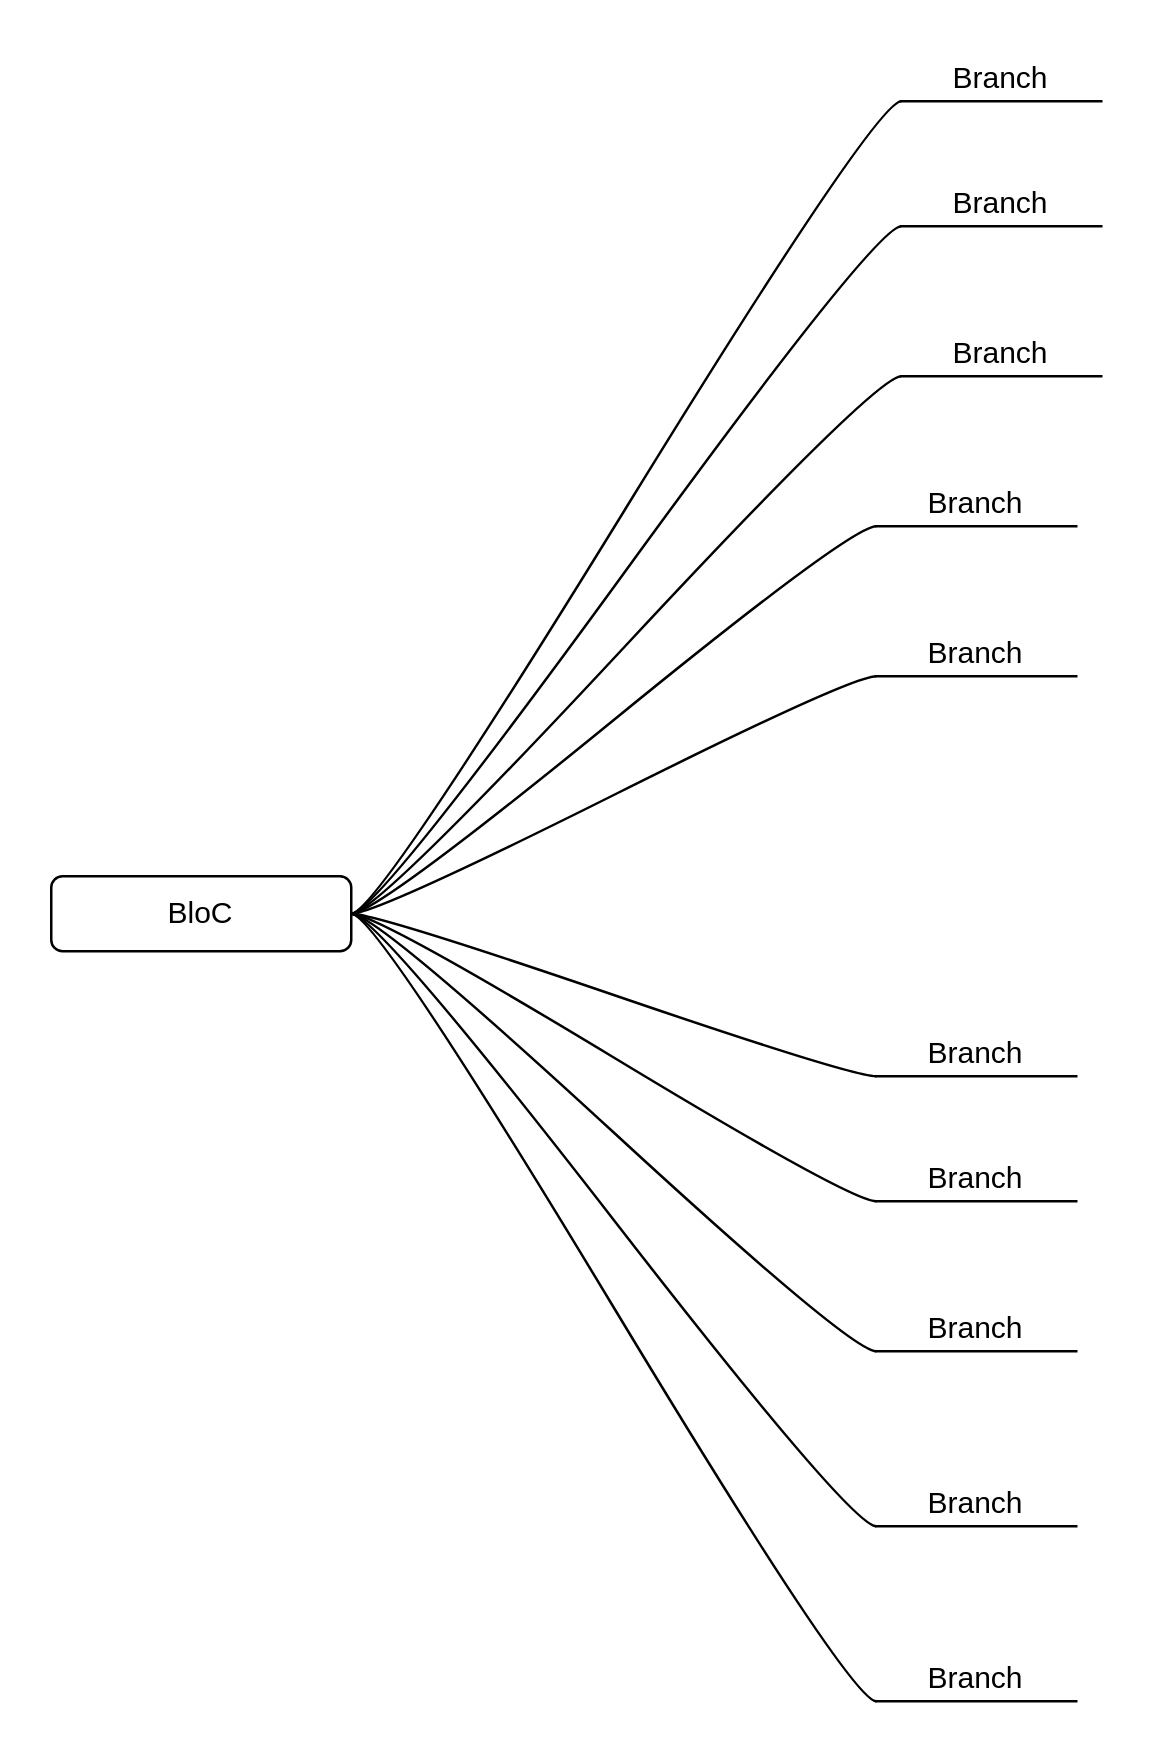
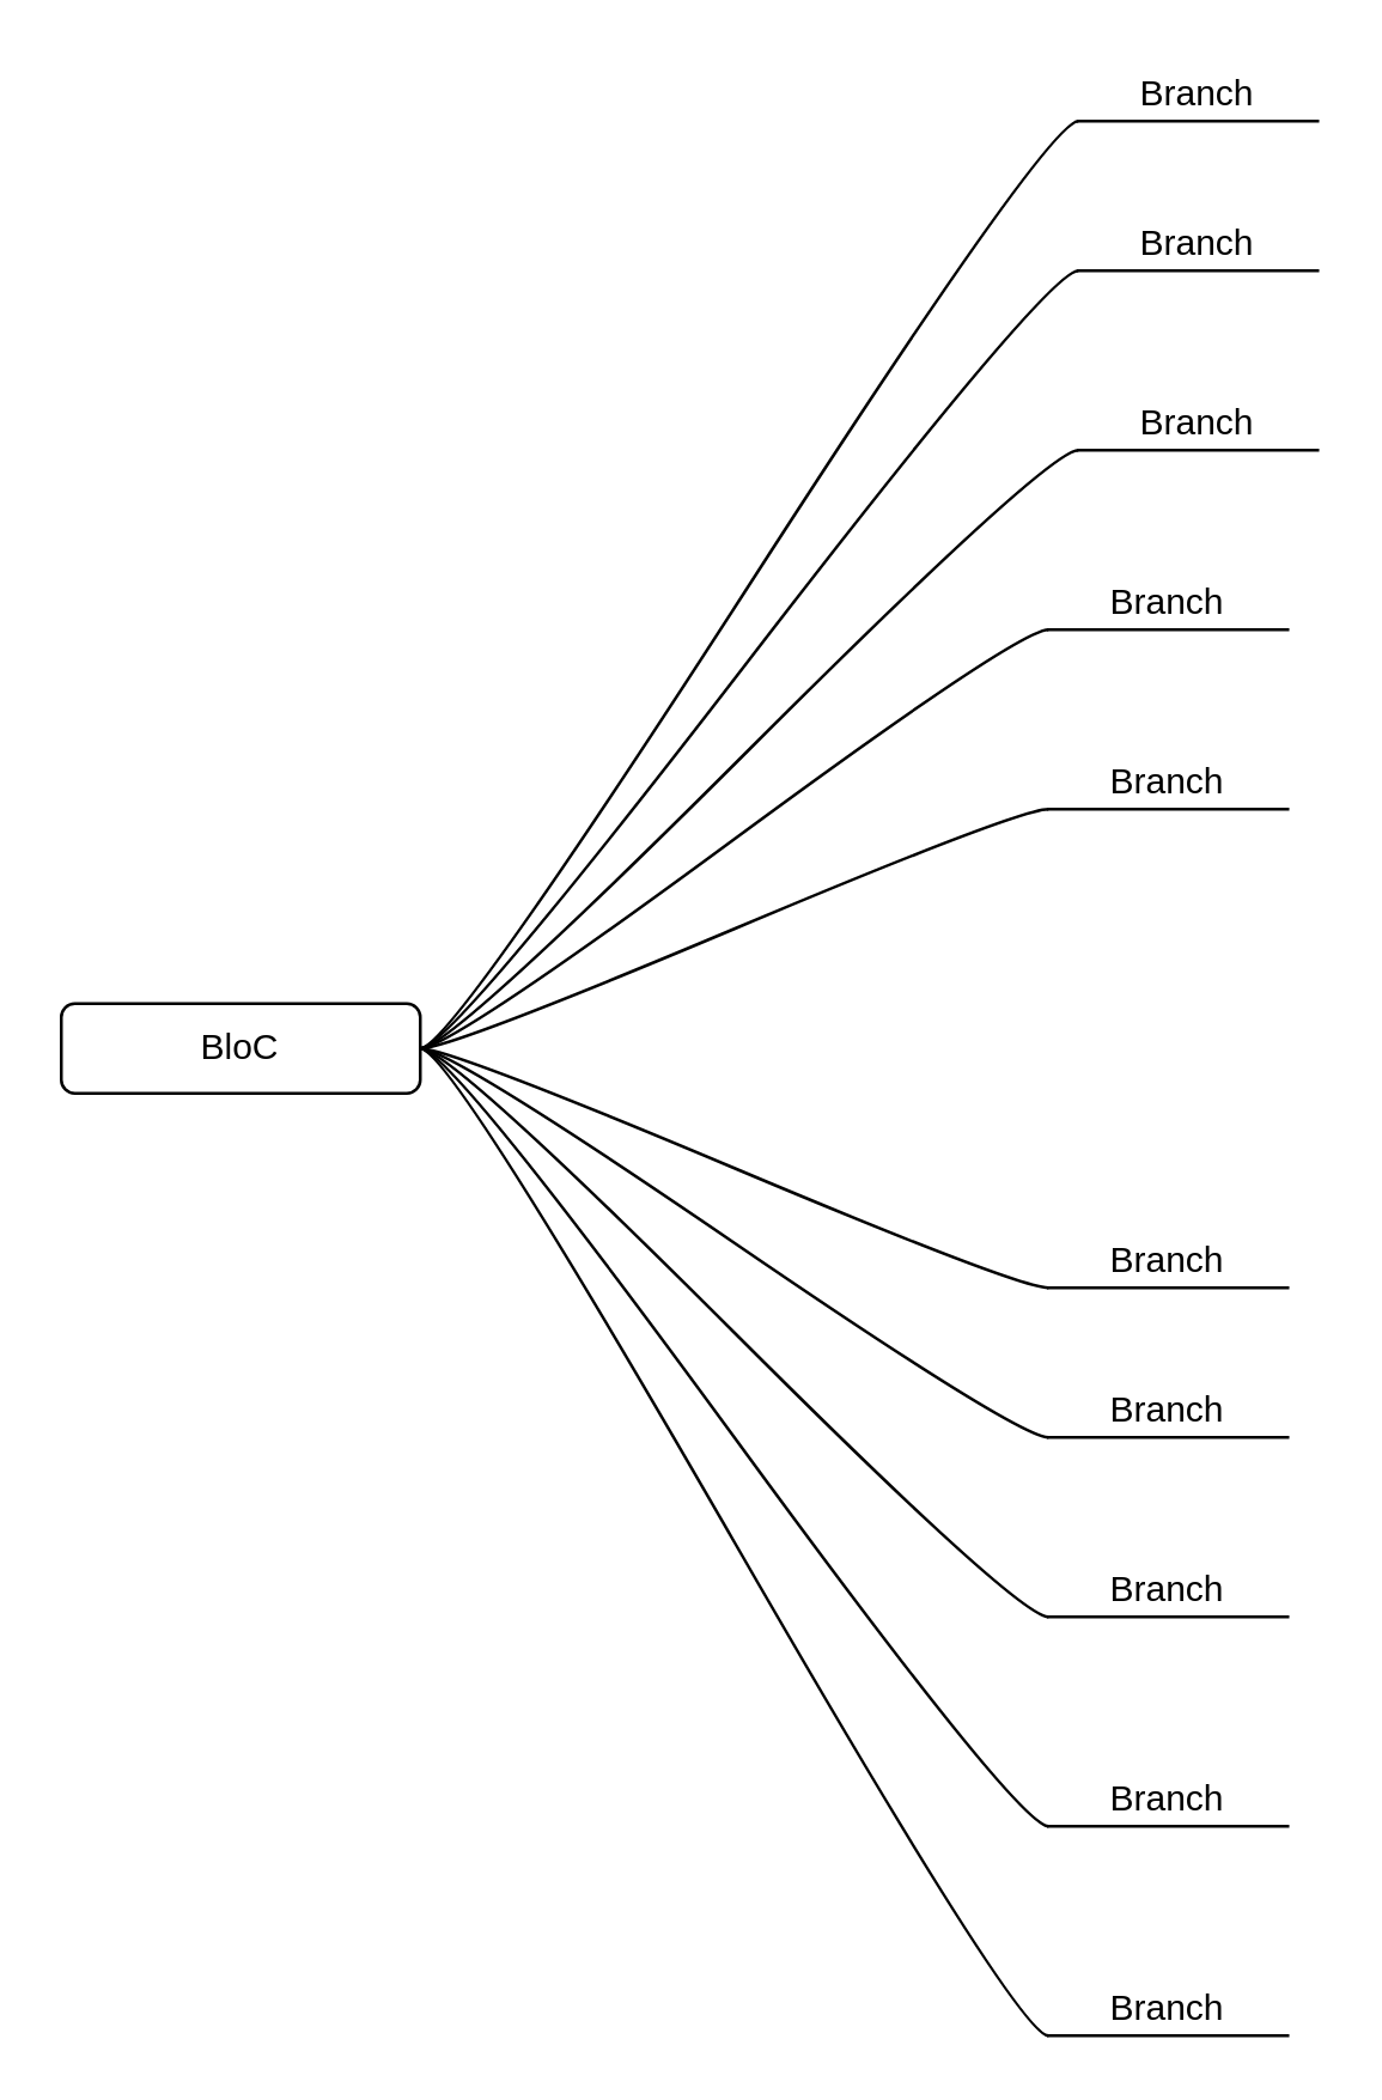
  <mxCell id="0" />
  <mxCell id="1" parent="0" />
- <mxCell id="2" value="BloC" style="rounded=1;whiteSpace=wrap;html=1;strokeWidth=1;" vertex="1" parent="1"><mxGeometry x="20" y="350" width="120" height="30" as="geometry" /></mxCell>
+ <mxCell id="2" value="BloC" style="rounded=1;whiteSpace=wrap;html=1;strokeWidth=1;" vertex="1" parent="1"><mxGeometry x="20" y="335" width="120" height="30" as="geometry" /></mxCell>
  <mxCell id="3" value="Branch" style="whiteSpace=wrap;html=1;shape=partialRectangle;top=0;left=0;bottom=1;right=0;points=[[0,1],[1,1]];strokeColor=#000000;fillColor=none;align=center;verticalAlign=bottom;routingCenterY=0.5;snapToPoint=1;container=1;recursiveResize=0;autosize=1;treeFolding=1;treeMoving=1;" vertex="1" parent="1"><mxGeometry x="360" y="20" width="80" height="20" as="geometry" /></mxCell>
  <mxCell id="4" value="" style="edgeStyle=entityRelationEdgeStyle;startArrow=none;endArrow=none;segment=10;curved=1;strokeWidth=1;exitX=1;exitY=0.5;exitDx=0;exitDy=0;" edge="1" target="3" parent="1" source="2"><mxGeometry relative="1" as="geometry"><mxPoint x="320" y="60" as="sourcePoint" /></mxGeometry></mxCell>
  <mxCell id="5" value="Branch" style="whiteSpace=wrap;html=1;shape=partialRectangle;top=0;left=0;bottom=1;right=0;points=[[0,1],[1,1]];strokeColor=#000000;fillColor=none;align=center;verticalAlign=bottom;routingCenterY=0.5;snapToPoint=1;container=1;recursiveResize=0;autosize=1;treeFolding=1;treeMoving=1;" vertex="1" parent="1"><mxGeometry x="360" y="70" width="80" height="20" as="geometry" /></mxCell>
  <mxCell id="6" value="" style="edgeStyle=entityRelationEdgeStyle;startArrow=none;endArrow=none;segment=10;curved=1;strokeWidth=1;exitX=1;exitY=0.5;exitDx=0;exitDy=0;" edge="1" target="5" parent="1" source="2"><mxGeometry relative="1" as="geometry"><mxPoint x="320" y="110" as="sourcePoint" /></mxGeometry></mxCell>
  <mxCell id="7" value="Branch" style="whiteSpace=wrap;html=1;shape=partialRectangle;top=0;left=0;bottom=1;right=0;points=[[0,1],[1,1]];strokeColor=#000000;fillColor=none;align=center;verticalAlign=bottom;routingCenterY=0.5;snapToPoint=1;container=1;recursiveResize=0;autosize=1;treeFolding=1;treeMoving=1;strokeWidth=1;" vertex="1" parent="1"><mxGeometry x="360" y="130" width="80" height="20" as="geometry" /></mxCell>
  <mxCell id="8" value="" style="edgeStyle=entityRelationEdgeStyle;startArrow=none;endArrow=none;segment=10;curved=1;strokeWidth=1;exitX=1;exitY=0.5;exitDx=0;exitDy=0;" edge="1" target="7" parent="1" source="2"><mxGeometry relative="1" as="geometry"><mxPoint x="320" y="170" as="sourcePoint" /></mxGeometry></mxCell>
  <mxCell id="9" value="Branch" style="whiteSpace=wrap;html=1;shape=partialRectangle;top=0;left=0;bottom=1;right=0;points=[[0,1],[1,1]];strokeColor=#000000;fillColor=none;align=center;verticalAlign=bottom;routingCenterY=0.5;snapToPoint=1;container=1;recursiveResize=0;autosize=1;treeFolding=1;treeMoving=1;" vertex="1" parent="1"><mxGeometry x="350" y="190" width="80" height="20" as="geometry" /></mxCell>
  <mxCell id="10" value="" style="edgeStyle=entityRelationEdgeStyle;startArrow=none;endArrow=none;segment=10;curved=1;strokeWidth=1;exitX=1;exitY=0.5;exitDx=0;exitDy=0;" edge="1" target="9" parent="1" source="2"><mxGeometry relative="1" as="geometry"><mxPoint x="310" y="230" as="sourcePoint" /></mxGeometry></mxCell>
  <mxCell id="11" value="Branch" style="whiteSpace=wrap;html=1;shape=partialRectangle;top=0;left=0;bottom=1;right=0;points=[[0,1],[1,1]];strokeColor=#000000;fillColor=none;align=center;verticalAlign=bottom;routingCenterY=0.5;snapToPoint=1;container=1;recursiveResize=0;autosize=1;treeFolding=1;treeMoving=1;" vertex="1" parent="1"><mxGeometry x="350" y="250" width="80" height="20" as="geometry" /></mxCell>
  <mxCell id="12" value="" style="edgeStyle=entityRelationEdgeStyle;startArrow=none;endArrow=none;segment=10;curved=1;strokeWidth=1;exitX=1;exitY=0.5;exitDx=0;exitDy=0;" edge="1" target="11" parent="1" source="2"><mxGeometry relative="1" as="geometry"><mxPoint x="310" y="290" as="sourcePoint" /></mxGeometry></mxCell>
  <mxCell id="13" value="Branch" style="whiteSpace=wrap;html=1;shape=partialRectangle;top=0;left=0;bottom=1;right=0;points=[[0,1],[1,1]];strokeColor=#000000;fillColor=none;align=center;verticalAlign=bottom;routingCenterY=0.5;snapToPoint=1;container=1;recursiveResize=0;autosize=1;treeFolding=1;treeMoving=1;" vertex="1" parent="1"><mxGeometry x="350" y="410" width="80" height="20" as="geometry" /></mxCell>
  <mxCell id="14" value="" style="edgeStyle=entityRelationEdgeStyle;startArrow=none;endArrow=none;segment=10;curved=1;strokeWidth=1;exitX=1;exitY=0.5;exitDx=0;exitDy=0;" edge="1" target="13" parent="1" source="2"><mxGeometry relative="1" as="geometry"><mxPoint x="310" y="450" as="sourcePoint" /></mxGeometry></mxCell>
  <mxCell id="15" value="Branch" style="whiteSpace=wrap;html=1;shape=partialRectangle;top=0;left=0;bottom=1;right=0;points=[[0,1],[1,1]];strokeColor=#000000;fillColor=none;align=center;verticalAlign=bottom;routingCenterY=0.5;snapToPoint=1;container=1;recursiveResize=0;autosize=1;treeFolding=1;treeMoving=1;" vertex="1" parent="1"><mxGeometry x="350" y="460" width="80" height="20" as="geometry" /></mxCell>
  <mxCell id="16" value="" style="edgeStyle=entityRelationEdgeStyle;startArrow=none;endArrow=none;segment=10;curved=1;strokeWidth=1;exitX=1;exitY=0.5;exitDx=0;exitDy=0;" edge="1" target="15" parent="1" source="2"><mxGeometry relative="1" as="geometry"><mxPoint x="310" y="500" as="sourcePoint" /></mxGeometry></mxCell>
  <mxCell id="17" value="Branch" style="whiteSpace=wrap;html=1;shape=partialRectangle;top=0;left=0;bottom=1;right=0;points=[[0,1],[1,1]];strokeColor=#000000;fillColor=none;align=center;verticalAlign=bottom;routingCenterY=0.5;snapToPoint=1;container=1;recursiveResize=0;autosize=1;treeFolding=1;treeMoving=1;" vertex="1" parent="1"><mxGeometry x="350" y="520" width="80" height="20" as="geometry" /></mxCell>
  <mxCell id="18" value="" style="edgeStyle=entityRelationEdgeStyle;startArrow=none;endArrow=none;segment=10;curved=1;strokeWidth=1;exitX=1;exitY=0.5;exitDx=0;exitDy=0;" edge="1" target="17" parent="1" source="2"><mxGeometry relative="1" as="geometry"><mxPoint x="310" y="560" as="sourcePoint" /></mxGeometry></mxCell>
  <mxCell id="19" value="Branch" style="whiteSpace=wrap;html=1;shape=partialRectangle;top=0;left=0;bottom=1;right=0;points=[[0,1],[1,1]];strokeColor=#000000;fillColor=none;align=center;verticalAlign=bottom;routingCenterY=0.5;snapToPoint=1;container=1;recursiveResize=0;autosize=1;treeFolding=1;treeMoving=1;" vertex="1" parent="1"><mxGeometry x="350" y="590" width="80" height="20" as="geometry" /></mxCell>
  <mxCell id="20" value="" style="edgeStyle=entityRelationEdgeStyle;startArrow=none;endArrow=none;segment=10;curved=1;strokeWidth=1;exitX=1;exitY=0.5;exitDx=0;exitDy=0;" edge="1" target="19" parent="1" source="2"><mxGeometry relative="1" as="geometry"><mxPoint x="310" y="630" as="sourcePoint" /></mxGeometry></mxCell>
  <mxCell id="21" value="Branch" style="whiteSpace=wrap;html=1;shape=partialRectangle;top=0;left=0;bottom=1;right=0;points=[[0,1],[1,1]];strokeColor=#000000;fillColor=none;align=center;verticalAlign=bottom;routingCenterY=0.5;snapToPoint=1;container=1;recursiveResize=0;autosize=1;treeFolding=1;treeMoving=1;" vertex="1" parent="1"><mxGeometry x="350" y="660" width="80" height="20" as="geometry" /></mxCell>
  <mxCell id="22" value="" style="edgeStyle=entityRelationEdgeStyle;startArrow=none;endArrow=none;segment=10;curved=1;strokeWidth=1;exitX=1;exitY=0.5;exitDx=0;exitDy=0;" edge="1" target="21" parent="1" source="2"><mxGeometry relative="1" as="geometry"><mxPoint x="310" y="700" as="sourcePoint" /></mxGeometry></mxCell>
